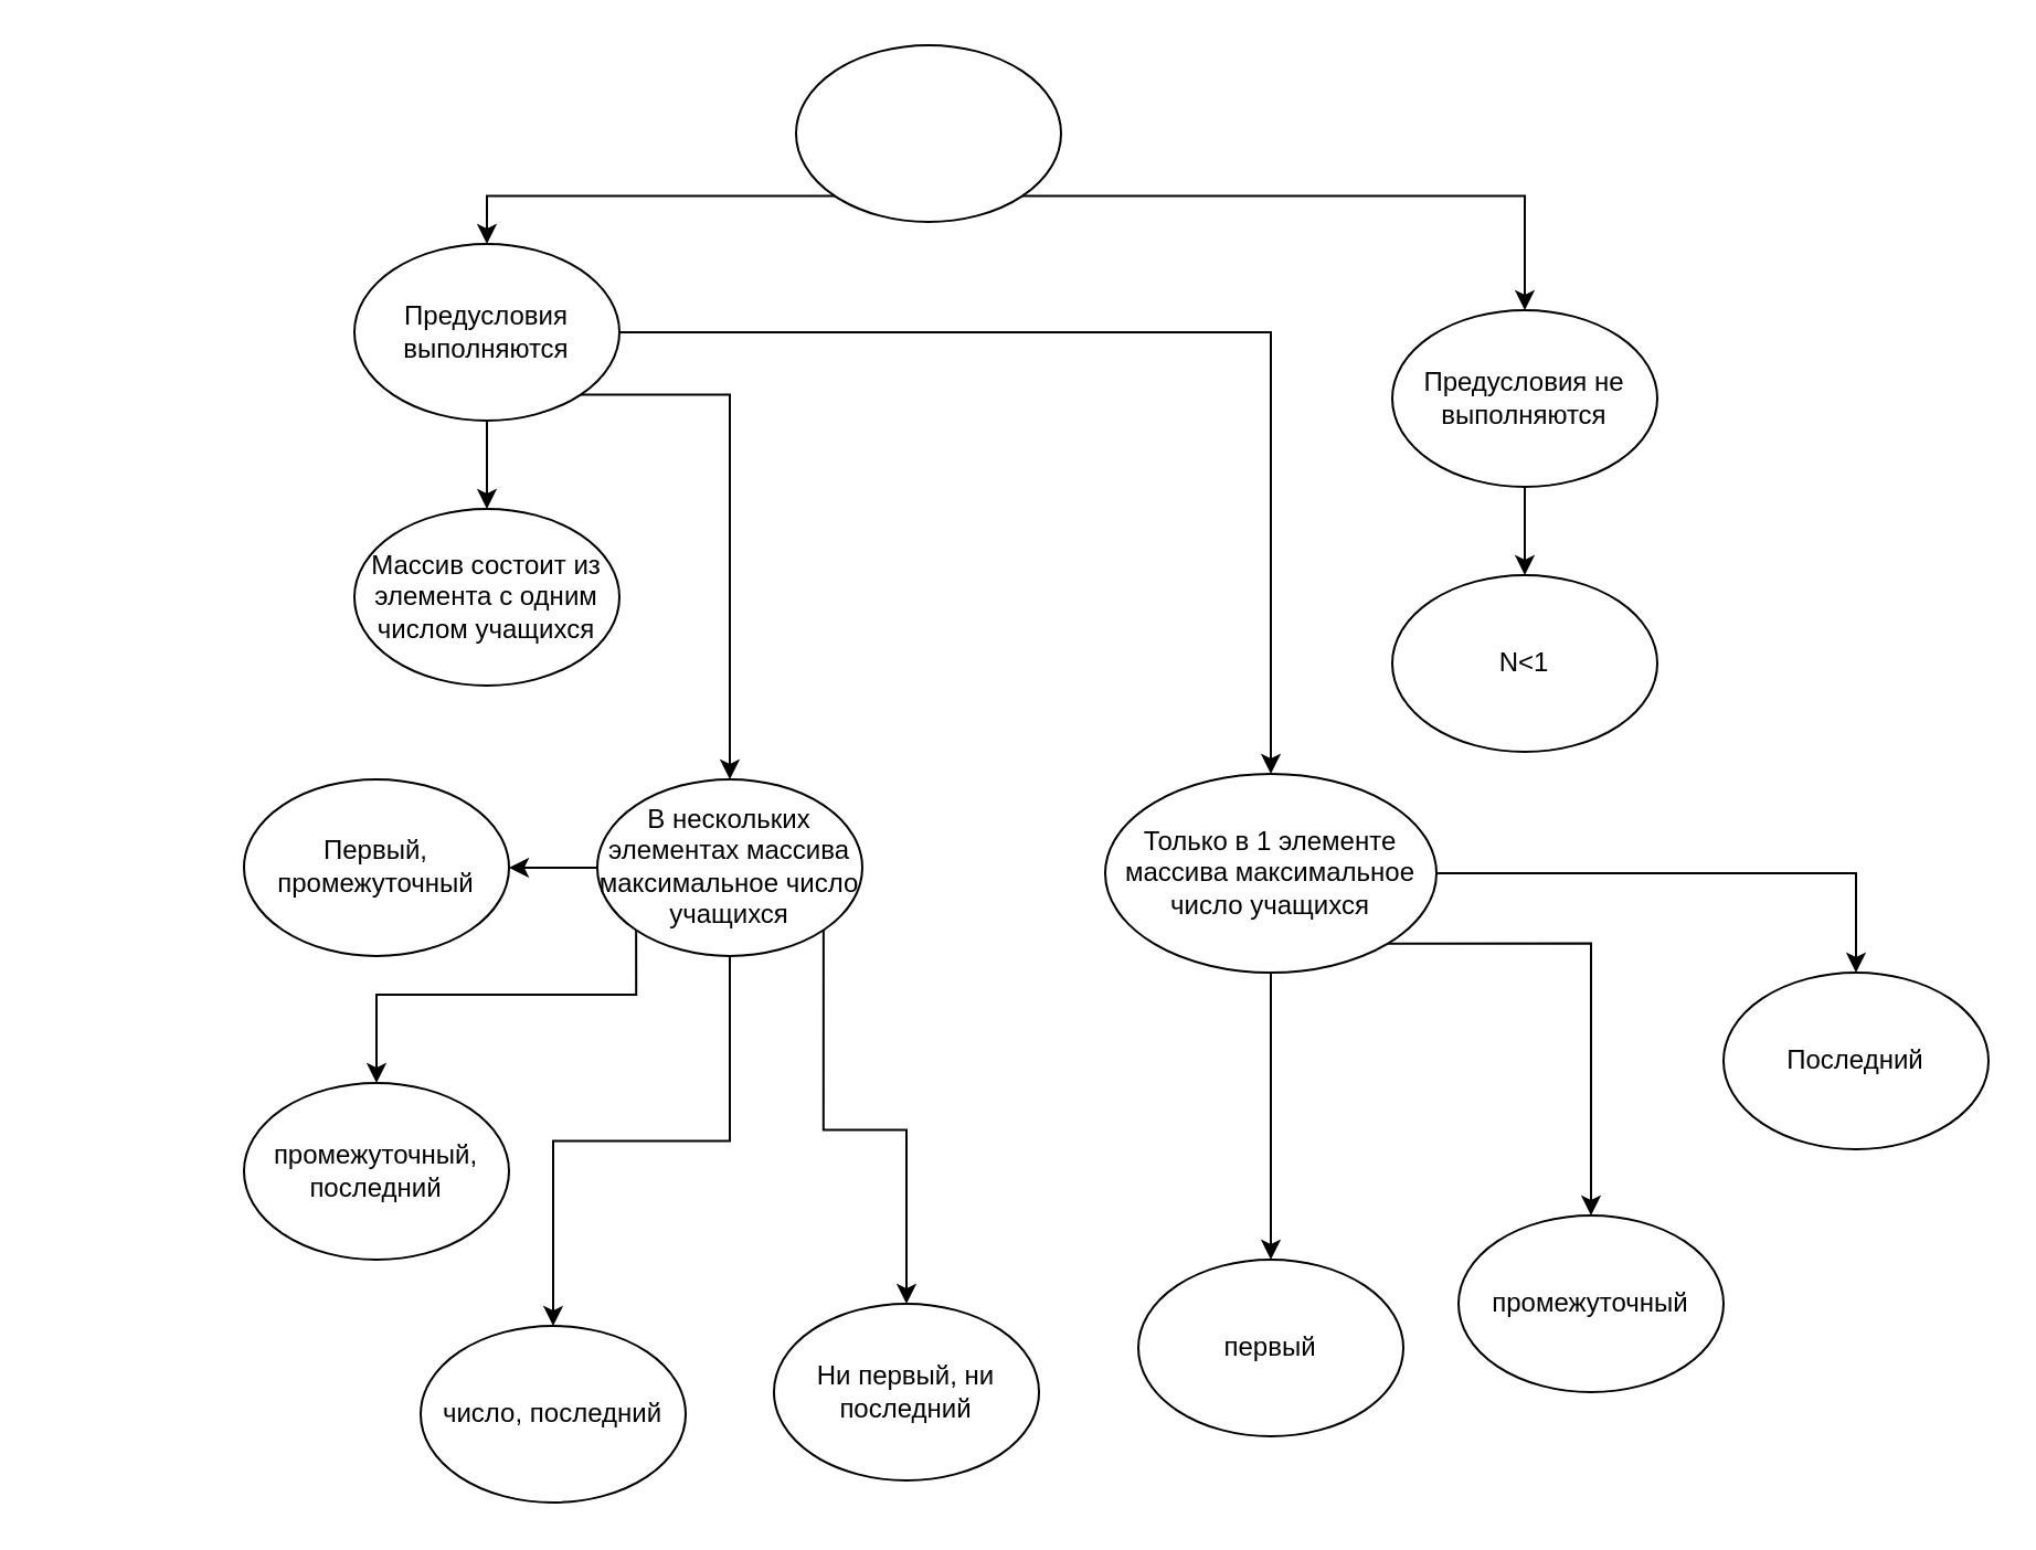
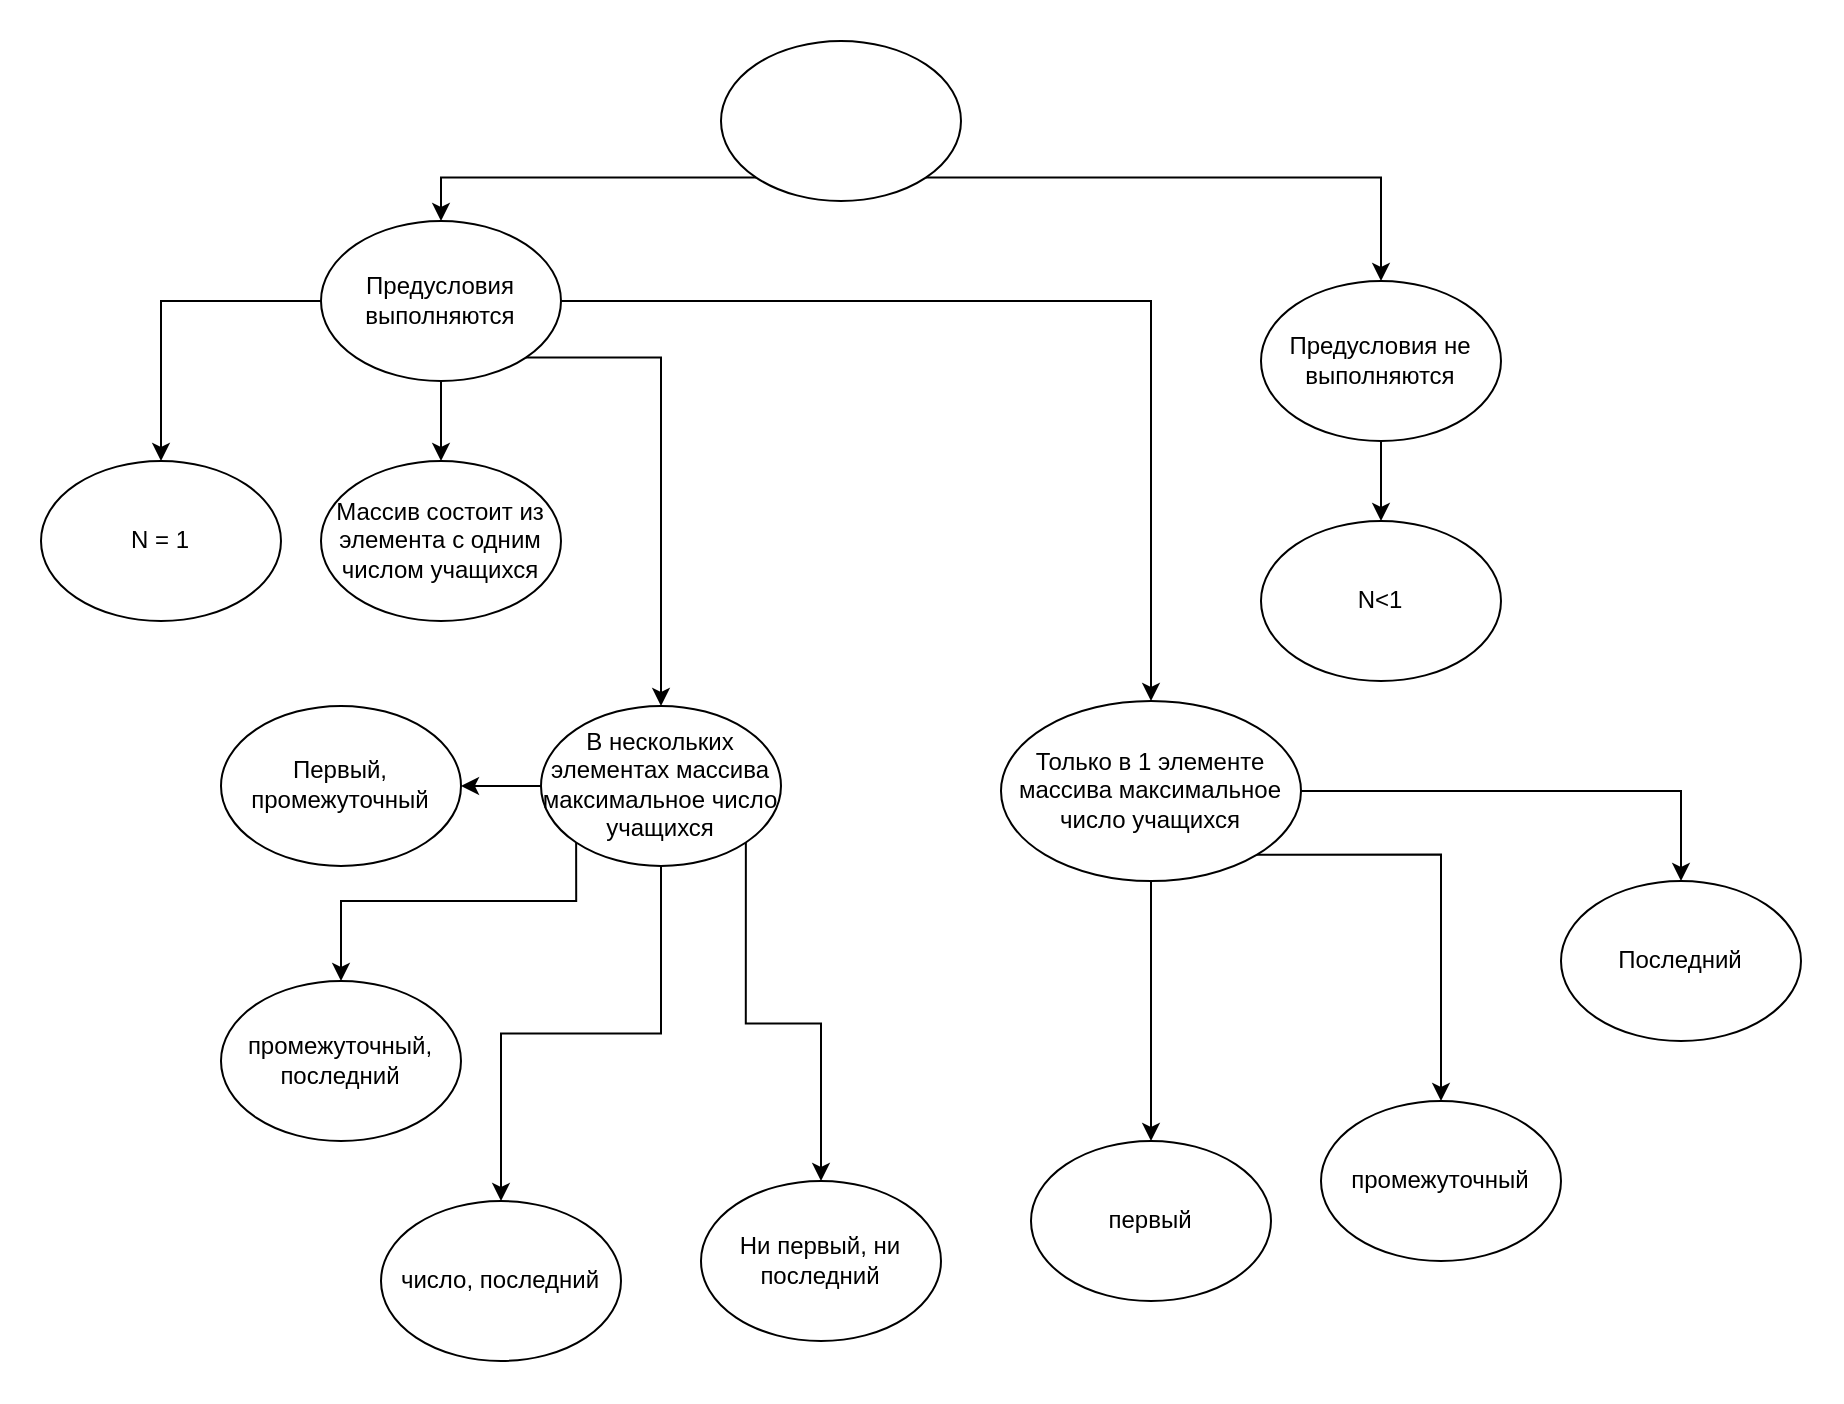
  <mxCell id="0" />
  <mxCell id="1" parent="0" />
  <mxCell id="2" style="edgeStyle=orthogonalEdgeStyle;rounded=0;orthogonalLoop=1;jettySize=auto;html=1;exitX=1;exitY=1;exitDx=0;exitDy=0;" edge="1" parent="1" source="4" target="6"><mxGeometry relative="1" as="geometry"><mxPoint x="690" y="180" as="targetPoint" /></mxGeometry></mxCell>
  <mxCell id="3" style="edgeStyle=orthogonalEdgeStyle;rounded=0;orthogonalLoop=1;jettySize=auto;html=1;exitX=0;exitY=1;exitDx=0;exitDy=0;" edge="1" parent="1" source="4" target="12"><mxGeometry relative="1" as="geometry"><mxPoint x="210" y="120" as="targetPoint" /></mxGeometry></mxCell>
  <mxCell id="4" value="" style="ellipse;whiteSpace=wrap;html=1;" vertex="1" parent="1"><mxGeometry x="360" width="120" height="80" as="geometry" y="20" /></mxCell>
  <mxCell id="5" style="edgeStyle=orthogonalEdgeStyle;rounded=0;orthogonalLoop=1;jettySize=auto;html=1;" edge="1" parent="1" source="6" target="7"><mxGeometry relative="1" as="geometry"><mxPoint x="690" y="260" as="targetPoint" /></mxGeometry></mxCell>
  <mxCell id="6" value="Предусловия не выполняются" style="ellipse;whiteSpace=wrap;html=1;" vertex="1" parent="1"><mxGeometry x="630" y="140" width="120" height="80" as="geometry" /></mxCell>
  <mxCell id="7" value="N&amp;lt;1" style="ellipse;whiteSpace=wrap;html=1;" vertex="1" parent="1"><mxGeometry x="630" y="260" width="120" height="80" as="geometry" /></mxCell>
+ <mxCell id="8" style="edgeStyle=orthogonalEdgeStyle;rounded=0;orthogonalLoop=1;jettySize=auto;html=1;" edge="1" parent="1" source="12" target="13"><mxGeometry relative="1" as="geometry"><mxPoint x="110" y="260" as="targetPoint" /></mxGeometry></mxCell>
  <mxCell id="9" style="edgeStyle=orthogonalEdgeStyle;rounded=0;orthogonalLoop=1;jettySize=auto;html=1;" edge="1" parent="1" source="12" target="14"><mxGeometry relative="1" as="geometry"><mxPoint x="220" y="240" as="targetPoint" /></mxGeometry></mxCell>
  <mxCell id="10" style="edgeStyle=orthogonalEdgeStyle;rounded=0;orthogonalLoop=1;jettySize=auto;html=1;exitX=1;exitY=1;exitDx=0;exitDy=0;" edge="1" parent="1" source="12" target="19"><mxGeometry relative="1" as="geometry"><mxPoint x="330" y="392.462" as="targetPoint" /><Array as="points"><mxPoint x="330" y="178" /></Array></mxGeometry></mxCell>
  <mxCell id="11" style="edgeStyle=orthogonalEdgeStyle;rounded=0;orthogonalLoop=1;jettySize=auto;html=1;" edge="1" parent="1" source="12" target="23"><mxGeometry relative="1" as="geometry"><mxPoint x="590" y="390" as="targetPoint" /></mxGeometry></mxCell>
  <mxCell id="12" value="Предусловия выполняются" style="ellipse;whiteSpace=wrap;html=1;" vertex="1" parent="1"><mxGeometry x="160" y="110" width="120" height="80" as="geometry" /></mxCell>
+ <mxCell id="13" value="N = 1" style="ellipse;whiteSpace=wrap;html=1;" vertex="1" parent="1"><mxGeometry x="20" y="230" width="120" height="80" as="geometry" /></mxCell>
  <mxCell id="14" value="Массив состоит из элемента с одним числом учащихся" style="ellipse;whiteSpace=wrap;html=1;" vertex="1" parent="1"><mxGeometry x="160" y="230" width="120" height="80" as="geometry" /></mxCell>
  <mxCell id="15" style="edgeStyle=orthogonalEdgeStyle;rounded=0;orthogonalLoop=1;jettySize=auto;html=1;" edge="1" parent="1" source="19" target="24"><mxGeometry relative="1" as="geometry"><mxPoint x="170" y="392.462" as="targetPoint" /></mxGeometry></mxCell>
  <mxCell id="16" style="edgeStyle=orthogonalEdgeStyle;rounded=0;orthogonalLoop=1;jettySize=auto;html=1;exitX=0;exitY=1;exitDx=0;exitDy=0;" edge="1" parent="1" source="19" target="25"><mxGeometry relative="1" as="geometry"><mxPoint x="240" y="480" as="targetPoint" /><Array as="points"><mxPoint x="288" y="450" /><mxPoint x="170" y="450" /></Array></mxGeometry></mxCell>
  <mxCell id="17" style="edgeStyle=orthogonalEdgeStyle;rounded=0;orthogonalLoop=1;jettySize=auto;html=1;" edge="1" parent="1" source="19" target="26"><mxGeometry relative="1" as="geometry"><mxPoint x="330" y="510" as="targetPoint" /></mxGeometry></mxCell>
  <mxCell id="18" style="edgeStyle=orthogonalEdgeStyle;rounded=0;orthogonalLoop=1;jettySize=auto;html=1;exitX=1;exitY=1;exitDx=0;exitDy=0;" edge="1" parent="1" source="19" target="27"><mxGeometry relative="1" as="geometry"><mxPoint x="410" y="580" as="targetPoint" /></mxGeometry></mxCell>
  <mxCell id="19" value="В нескольких элементах массива максимальное число учащихся" style="ellipse;whiteSpace=wrap;html=1;" vertex="1" parent="1"><mxGeometry x="270" y="352.462" width="120" height="80" as="geometry" /></mxCell>
  <mxCell id="20" style="edgeStyle=orthogonalEdgeStyle;rounded=0;orthogonalLoop=1;jettySize=auto;html=1;" edge="1" parent="1" source="23" target="28"><mxGeometry relative="1" as="geometry"><mxPoint x="575" y="610" as="targetPoint" /></mxGeometry></mxCell>
  <mxCell id="21" style="edgeStyle=orthogonalEdgeStyle;rounded=0;orthogonalLoop=1;jettySize=auto;html=1;exitX=1;exitY=1;exitDx=0;exitDy=0;" edge="1" parent="1" source="23" target="29"><mxGeometry relative="1" as="geometry"><mxPoint x="720" y="590" as="targetPoint" /></mxGeometry></mxCell>
  <mxCell id="22" style="edgeStyle=orthogonalEdgeStyle;rounded=0;orthogonalLoop=1;jettySize=auto;html=1;" edge="1" parent="1" source="23" target="30"><mxGeometry relative="1" as="geometry"><mxPoint x="840" y="480" as="targetPoint" /><Array as="points"><mxPoint x="840" y="395" /></Array></mxGeometry></mxCell>
  <mxCell id="23" value="Только в 1 элементе массива максимальное число учащихся" style="ellipse;whiteSpace=wrap;html=1;" vertex="1" parent="1"><mxGeometry x="500" y="350" width="150" height="90" as="geometry" /></mxCell>
  <mxCell id="24" value="Первый, промежуточный" style="ellipse;whiteSpace=wrap;html=1;" vertex="1" parent="1"><mxGeometry x="110" y="352.462" width="120" height="80" as="geometry" /></mxCell>
  <mxCell id="25" value="промежуточный, последний" style="ellipse;whiteSpace=wrap;html=1;" vertex="1" parent="1"><mxGeometry x="110" y="490" width="120" height="80" as="geometry" /></mxCell>
  <mxCell id="26" value="число, последний" style="ellipse;whiteSpace=wrap;html=1;" vertex="1" parent="1"><mxGeometry x="190" y="600" width="120" height="80" as="geometry" /></mxCell>
  <mxCell id="27" value="Ни первый, ни последний" style="ellipse;whiteSpace=wrap;html=1;" vertex="1" parent="1"><mxGeometry x="350" y="590" width="120" height="80" as="geometry" /></mxCell>
  <mxCell id="28" value="первый" style="ellipse;whiteSpace=wrap;html=1;" vertex="1" parent="1"><mxGeometry x="515" y="570" width="120" height="80" as="geometry" /></mxCell>
  <mxCell id="29" value="промежуточный" style="ellipse;whiteSpace=wrap;html=1;" vertex="1" parent="1"><mxGeometry x="660" y="550" width="120" height="80" as="geometry" /></mxCell>
  <mxCell id="30" value="Последний" style="ellipse;whiteSpace=wrap;html=1;" vertex="1" parent="1"><mxGeometry x="780" y="440" width="120" height="80" as="geometry" /></mxCell>
